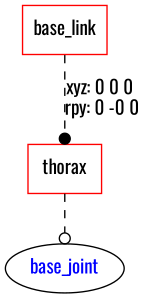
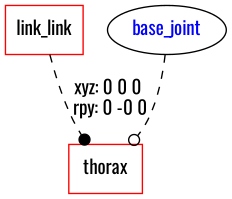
  digraph {
    fontname=Oswald
    node [color=red fontname=Oswald shape=box]
    edge [fontname=Oswald style=dashed]
-   n1 [label=base_link]
+   n1 [label=link_link]
    n2 [label=thorax]
    base_joint [color=black fontcolor=blue shape=ellipse]
    n1 -> n2 [arrowhead=dot label="xyz: 0 0 0 \nrpy: 0 -0 0"]
-   n2 -> base_joint [arrowhead=odot]
+   base_joint -> n2 [arrowhead=odot]
  }
